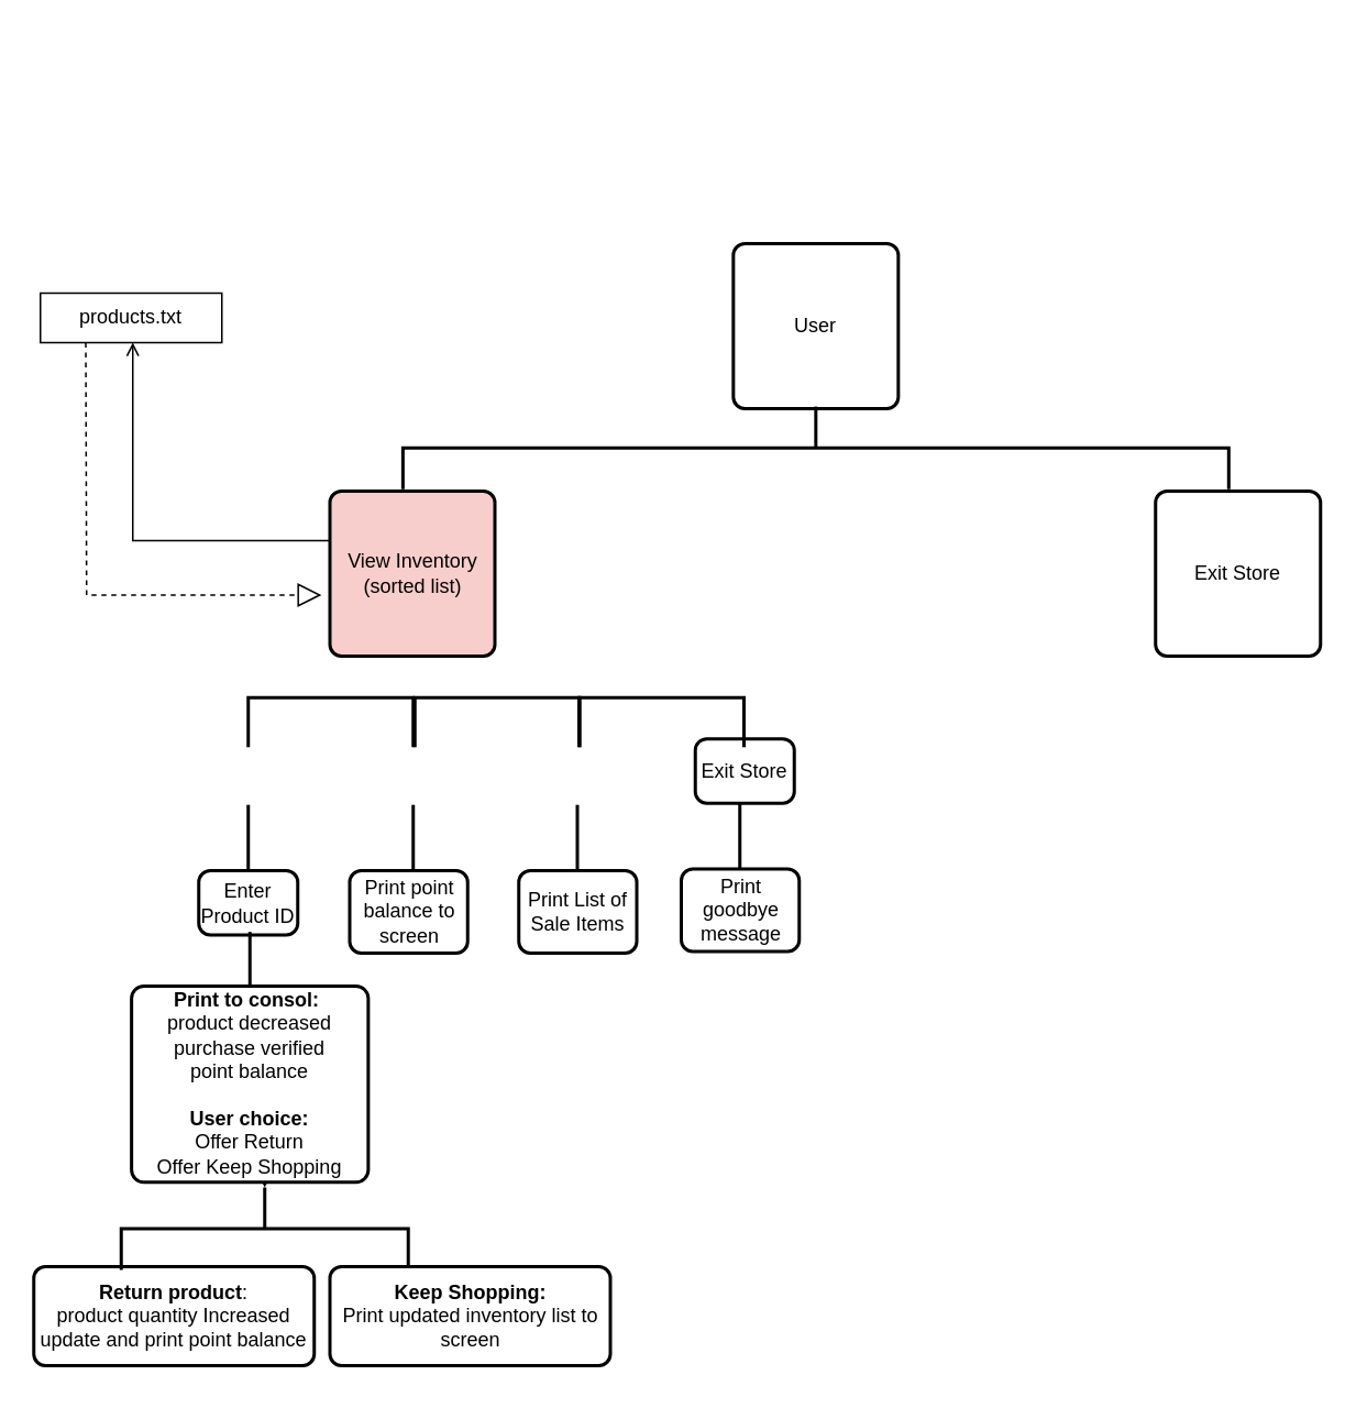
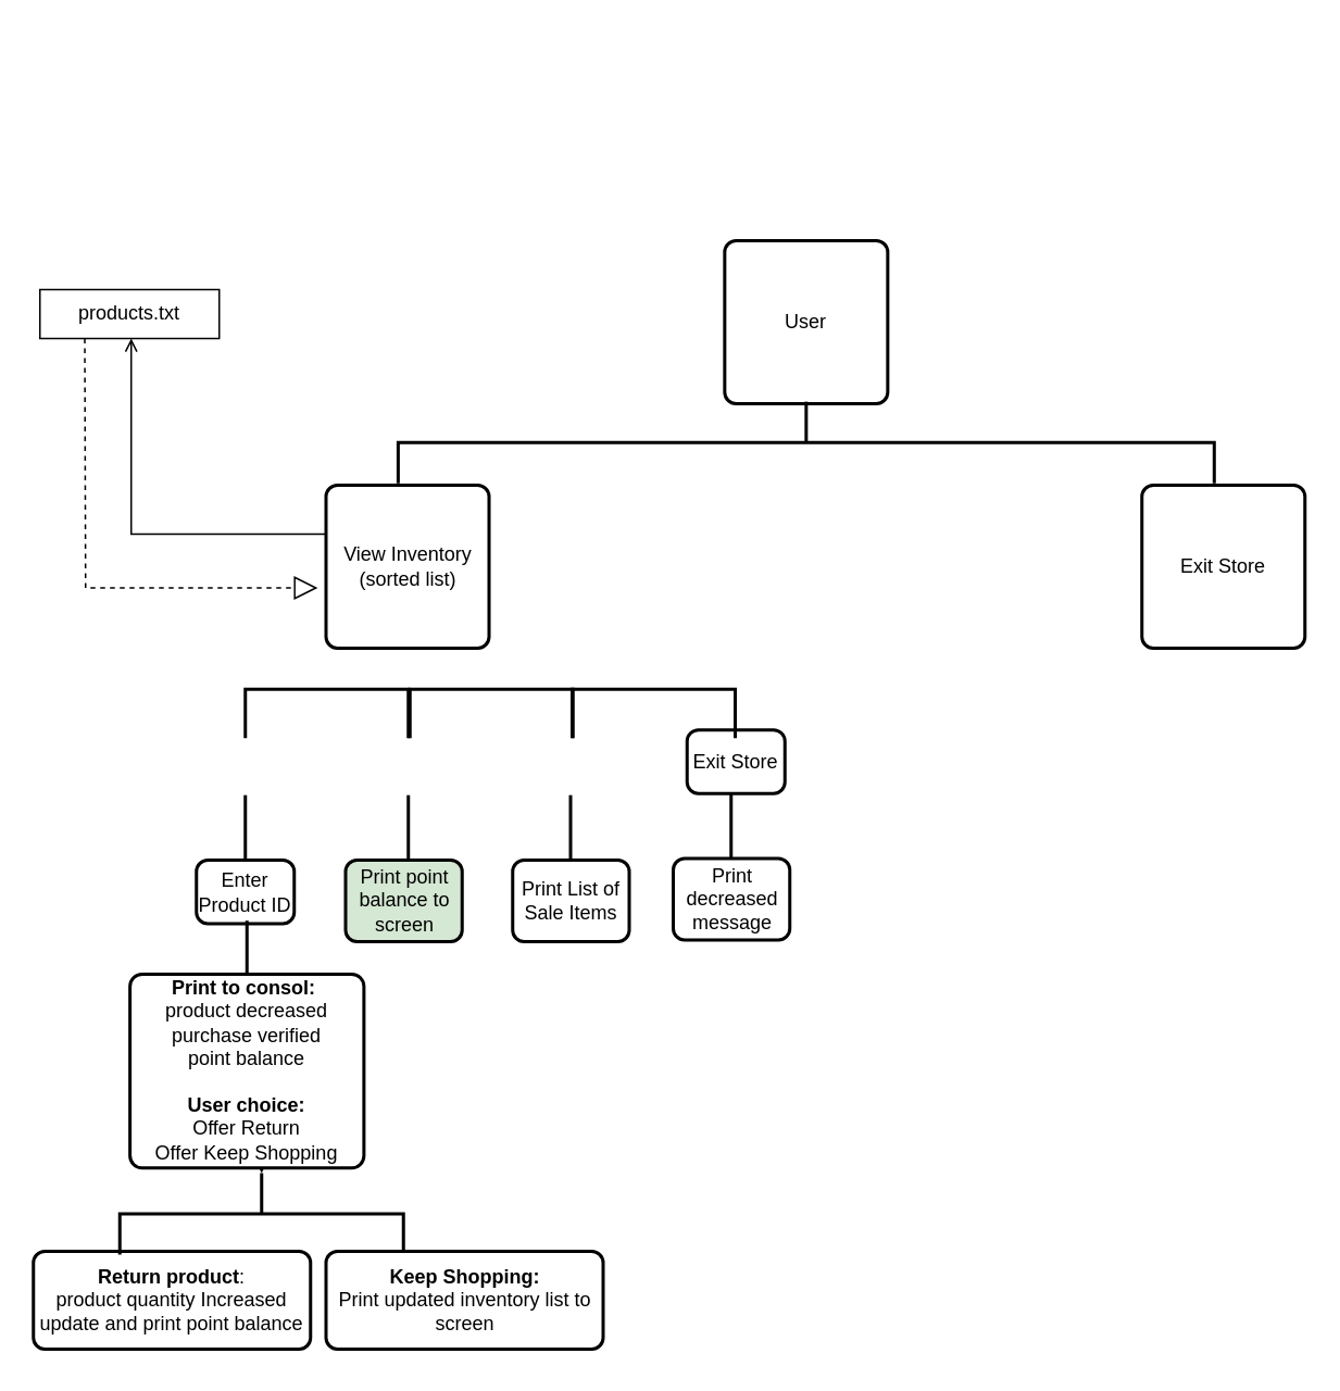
  <mxCell id="0" />
  <mxCell id="1" parent="0" />
  <mxCell id="2" value="User" style="rounded=1;whiteSpace=wrap;html=1;absoluteArcSize=1;arcSize=14;strokeWidth=2;" parent="1" vertex="1"><mxGeometry x="444.06" y="147" width="100" height="100" as="geometry" /></mxCell>
  <mxCell id="3" value="" style="strokeWidth=2;html=1;shape=mxgraph.flowchart.annotation_2;align=left;labelPosition=right;pointerEvents=1;rotation=90;" parent="1" vertex="1"><mxGeometry x="469.06" y="20.44" width="50" height="500.62" as="geometry" /></mxCell>
  <mxCell id="4" value="Exit Store" style="rounded=1;whiteSpace=wrap;html=1;absoluteArcSize=1;arcSize=14;strokeWidth=2;" parent="1" vertex="1"><mxGeometry x="700" y="297" width="100" height="100" as="geometry" /></mxCell>
- <mxCell id="5" value="View Inventory&lt;div&gt;(sorted list)&lt;/div&gt;" style="rounded=1;whiteSpace=wrap;html=1;absoluteArcSize=1;arcSize=14;strokeWidth=2;fillColor=#f8cecc;" parent="1" vertex="1"><mxGeometry x="199.5" y="297" width="100" height="100" as="geometry" /></mxCell>
+ <mxCell id="5" value="View Inventory&lt;div&gt;(sorted list)&lt;/div&gt;" style="rounded=1;whiteSpace=wrap;html=1;absoluteArcSize=1;arcSize=14;strokeWidth=2;" parent="1" vertex="1"><mxGeometry x="199.5" y="297" width="100" height="100" as="geometry" /></mxCell>
  <mxCell id="6" value="" style="strokeWidth=2;html=1;shape=mxgraph.flowchart.annotation_1;align=left;pointerEvents=1;rotation=90;" parent="1" vertex="1"><mxGeometry x="185" y="387.13" width="30" height="100" as="geometry" /></mxCell>
  <mxCell id="7" value="Exit Store" style="rounded=1;whiteSpace=wrap;html=1;absoluteArcSize=1;arcSize=14;strokeWidth=2;" parent="1" vertex="1"><mxGeometry x="421" y="447.13" width="60" height="39" as="geometry" /></mxCell>
  <mxCell id="8" value="" style="line;strokeWidth=2;direction=south;html=1;" parent="1" vertex="1"><mxGeometry x="145" y="487.13" width="10" height="50" as="geometry" /></mxCell>
  <mxCell id="9" value="Enter Product ID" style="rounded=1;whiteSpace=wrap;html=1;absoluteArcSize=1;arcSize=14;strokeWidth=2;" parent="1" vertex="1"><mxGeometry x="120" y="527" width="60" height="39" as="geometry" /></mxCell>
  <mxCell id="10" value="" style="edgeStyle=orthogonalEdgeStyle;rounded=0;orthogonalLoop=1;jettySize=auto;html=1;" parent="1" source="11" target="14" edge="1"><mxGeometry relative="1" as="geometry" /></mxCell>
  <mxCell id="11" value="" style="line;strokeWidth=2;direction=south;html=1;" parent="1" vertex="1"><mxGeometry x="146" y="564.13" width="10" height="50" as="geometry" /></mxCell>
  <mxCell id="12" value="&lt;b&gt;Print to consol:&amp;nbsp;&lt;/b&gt;&lt;div&gt;product decreased&lt;/div&gt;&lt;div&gt;purchase verified&lt;/div&gt;&lt;div&gt;point balance&lt;/div&gt;&lt;div&gt;&lt;br&gt;&lt;/div&gt;&lt;div&gt;&lt;b&gt;User choice:&lt;/b&gt;&lt;/div&gt;&lt;div&gt;Offer Return&lt;/div&gt;&lt;div&gt;Offer Keep Shopping&lt;/div&gt;" style="rounded=1;whiteSpace=wrap;html=1;absoluteArcSize=1;arcSize=15;strokeWidth=2;" parent="1" vertex="1"><mxGeometry x="79.25" y="597" width="143.5" height="118.87" as="geometry" /></mxCell>
  <mxCell id="13" value="&lt;b&gt;Return product&lt;/b&gt;:&lt;div&gt;product quantity Increased&lt;/div&gt;&lt;div&gt;update and print point balance&lt;/div&gt;" style="rounded=1;whiteSpace=wrap;html=1;absoluteArcSize=1;arcSize=14;strokeWidth=2;" parent="1" vertex="1"><mxGeometry x="20" y="767" width="170" height="60" as="geometry" /></mxCell>
  <mxCell id="14" value="" style="strokeWidth=2;html=1;shape=mxgraph.flowchart.annotation_2;align=left;labelPosition=right;pointerEvents=1;rotation=90;" parent="1" vertex="1"><mxGeometry x="135" y="657" width="50" height="174" as="geometry" /></mxCell>
  <mxCell id="15" value="&lt;div&gt;&lt;b&gt;Keep Shopping:&lt;/b&gt;&lt;/div&gt;&lt;div&gt;Print updated inventory list to screen&lt;/div&gt;" style="rounded=1;whiteSpace=wrap;html=1;absoluteArcSize=1;arcSize=14;strokeWidth=2;" parent="1" vertex="1"><mxGeometry x="199.5" y="767" width="170" height="60" as="geometry" /></mxCell>
  <mxCell id="16" value="" style="line;strokeWidth=2;direction=south;html=1;" parent="1" vertex="1"><mxGeometry x="245" y="487.13" width="10" height="50" as="geometry" /></mxCell>
- <mxCell id="17" value="Print point balance to screen" style="rounded=1;whiteSpace=wrap;html=1;absoluteArcSize=1;arcSize=14;strokeWidth=2;" parent="1" vertex="1"><mxGeometry x="211.5" y="527" width="71.5" height="50" as="geometry" /></mxCell>
+ <mxCell id="17" value="Print point balance to screen" style="rounded=1;whiteSpace=wrap;html=1;absoluteArcSize=1;arcSize=14;strokeWidth=2;fillColor=#d5e8d4;" parent="1" vertex="1"><mxGeometry x="211.5" y="527" width="71.5" height="50" as="geometry" /></mxCell>
  <mxCell id="18" value="" style="line;strokeWidth=2;direction=south;html=1;" parent="1" vertex="1"><mxGeometry x="443" y="486.13" width="10" height="50" as="geometry" /></mxCell>
- <mxCell id="19" value="Print goodbye message" style="rounded=1;whiteSpace=wrap;html=1;absoluteArcSize=1;arcSize=14;strokeWidth=2;" parent="1" vertex="1"><mxGeometry x="412.5" y="526" width="71.5" height="50" as="geometry" /></mxCell>
+ <mxCell id="19" value="Print decreased message" style="rounded=1;whiteSpace=wrap;html=1;absoluteArcSize=1;arcSize=14;strokeWidth=2;" parent="1" vertex="1"><mxGeometry x="412.5" y="526" width="71.5" height="50" as="geometry" /></mxCell>
  <mxCell id="20" value="" style="strokeWidth=2;html=1;shape=mxgraph.flowchart.annotation_1;align=left;pointerEvents=1;rotation=90;" parent="1" vertex="1"><mxGeometry x="286" y="387.13" width="30" height="100" as="geometry" /></mxCell>
  <mxCell id="21" value="" style="strokeWidth=2;html=1;shape=mxgraph.flowchart.annotation_1;align=left;pointerEvents=1;rotation=90;" parent="1" vertex="1"><mxGeometry x="385.5" y="387.13" width="30" height="100" as="geometry" /></mxCell>
  <mxCell id="22" value="" style="line;strokeWidth=2;direction=south;html=1;" parent="1" vertex="1"><mxGeometry x="344.5" y="487.13" width="10" height="50" as="geometry" /></mxCell>
  <mxCell id="23" value="Print List of Sale Items" style="rounded=1;whiteSpace=wrap;html=1;absoluteArcSize=1;arcSize=14;strokeWidth=2;" parent="1" vertex="1"><mxGeometry x="314" y="527" width="71.5" height="50" as="geometry" /></mxCell>
  <mxCell id="24" value="" style="endArrow=open;endFill=1;html=1;rounded=0;" edge="1" parent="1"><mxGeometry width="160" relative="1" as="geometry"><mxPoint x="199.5" y="327" as="sourcePoint" /><mxPoint x="80" y="207" as="targetPoint" /><Array as="points"><mxPoint x="80" y="327" /></Array></mxGeometry></mxCell>
  <mxCell id="25" value="products.txt" style="html=1;align=center;verticalAlign=middle;dashed=0;whiteSpace=wrap;" vertex="1" parent="1"><mxGeometry x="24" y="177" width="110" height="30" as="geometry" /></mxCell>
  <mxCell id="26" value="" style="endArrow=block;dashed=1;endFill=0;endSize=12;html=1;rounded=0;entryX=-0.051;entryY=0.63;entryDx=0;entryDy=0;entryPerimeter=0;" edge="1" parent="1" target="5"><mxGeometry width="160" relative="1" as="geometry"><mxPoint x="51.5" y="207" as="sourcePoint" /><mxPoint x="211.5" y="207" as="targetPoint" /><Array as="points"><mxPoint x="52" y="360" /></Array></mxGeometry></mxCell>
